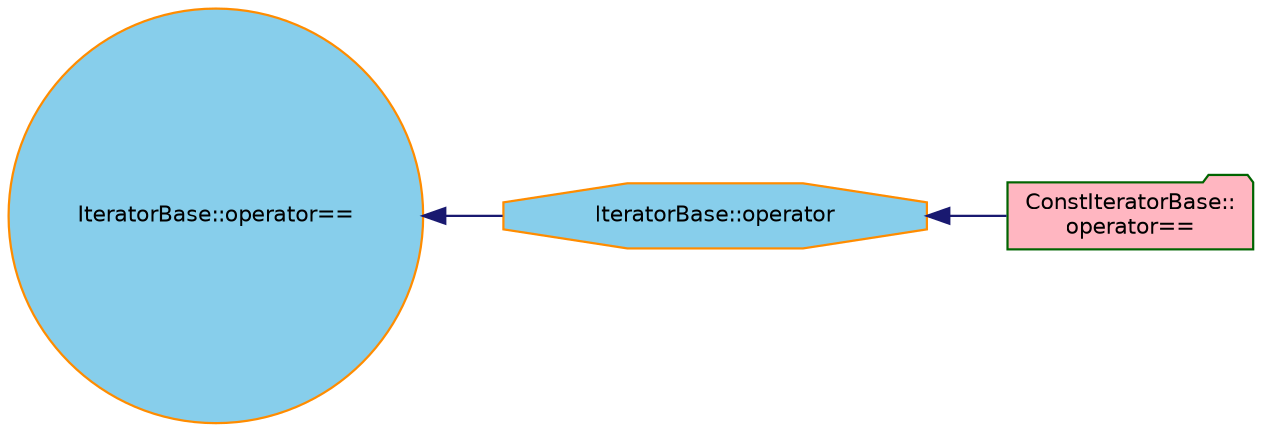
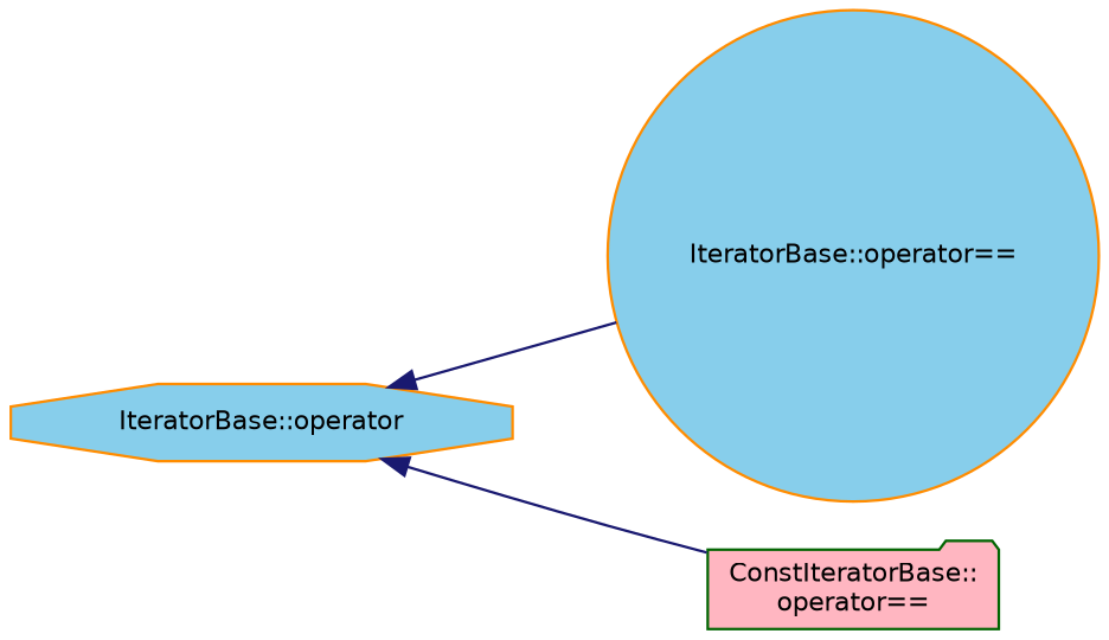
  digraph {
    rankdir=LR
    node [color=darkorange fillcolor=skyblue fontname=Helvetica fontsize=10 style=filled]
    edge [color=midnightblue dir=back fontname=Helvetica fontsize=10 labelfontname=Helvetica labelfontsize=10 style=solid]
    n1 [fontcolor=black height=0.2 label="IteratorBase::operator" shape=octagon width=0.4]
    n2 [height=0.2 label="IteratorBase::operator==" shape=circle width=0.4]
    n3 [color=darkgreen fillcolor=lightpink height=0.2 label="ConstIteratorBase::\loperator==" shape=folder width=0.4]
-   n2 -> n1
+   n1 -> n2
    n1 -> n3
  }
